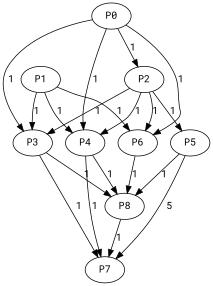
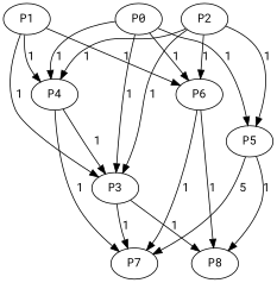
  digraph {
    fontname="Roboto Mono"
    node [fontname="Roboto Mono"]
    edge [fontname="Roboto Mono"]
    P0
    P3
    P4
    P5
    P6
    P7
    P8
    P1
    P2
    P0 -> P3 [label=1]
    P0 -> P4 [label=1]
-   P0 -> P2 [label=1]
+   P0 -> P5 [label=1]
    P0 -> P6 [label=1]
    P3 -> P7 [label=1]
    P3 -> P8 [label=1]
    P4 -> P7 [label=1]
-   P4 -> P8 [label=1]
+   P4 -> P3 [label=1]
    P5 -> P7 [label=5]
    P5 -> P8 [label=1]
-   P8 -> P7 [label=1]
+   P6 -> P7 [label=1]
    P6 -> P8 [label=1]
    P1 -> P3 [label=1]
    P1 -> P4 [label=1]
    P1 -> P6 [label=1]
    P2 -> P3 [label=1]
    P2 -> P4 [label=1]
    P2 -> P5 [label=1]
    P2 -> P6 [label=1]
  }
